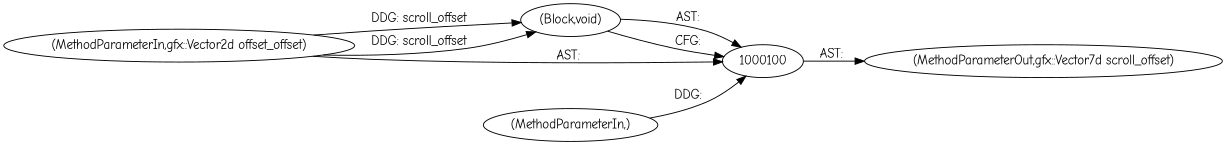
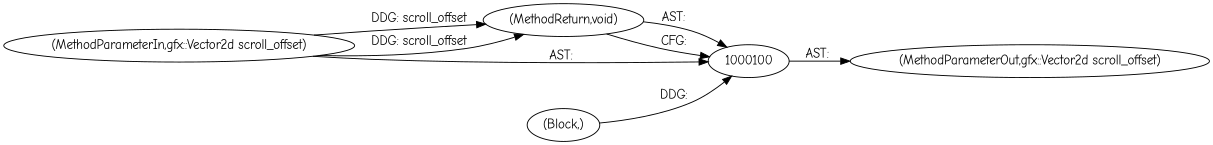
  digraph {
    fontname="Comic Neue"
    rankdir=LR
    node [fontname="Comic Neue"]
    edge [fontname="Comic Neue"]
-   n1 [label="(Block,void)"]
+   n1 [label="(MethodReturn,void)"]
    1000100
-   n3 [label="(MethodParameterOut,gfx::Vector7d scroll_offset)"]
-   n4 [label="(MethodParameterIn,gfx::Vector2d offset_offset)"]
-   n5 [label="(MethodParameterIn,)"]
+   n3 [label="(MethodParameterOut,gfx::Vector2d scroll_offset)"]
+   n4 [label="(MethodParameterIn,gfx::Vector2d scroll_offset)"]
+   n5 [label="(Block,)"]
    n1 -> 1000100 [label="AST: "]
    n1 -> 1000100 [label="CFG: "]
    1000100 -> n3 [label="AST: "]
    n4 -> n1 [label="DDG: scroll_offset"]
    n4 -> n1 [label="DDG: scroll_offset"]
    n4 -> 1000100 [label="AST: "]
    n5 -> 1000100 [label="DDG: "]
  }
